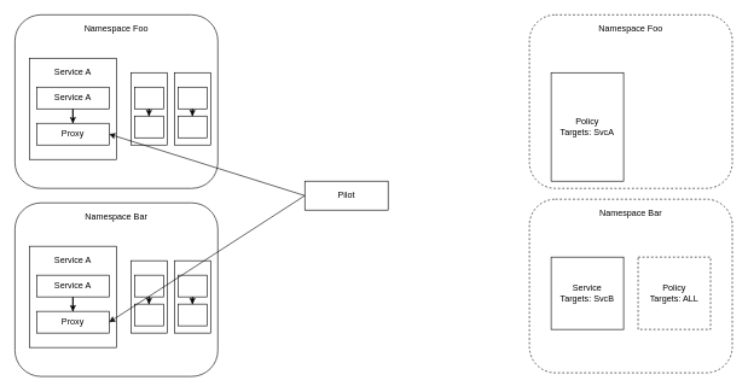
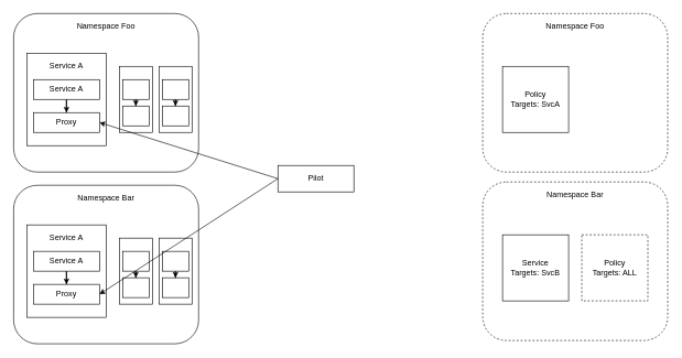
  <mxCell id="0" />
  <mxCell id="1" parent="0" />
  <mxCell id="2" value="" style="rounded=1;whiteSpace=wrap;html=1;" vertex="1" parent="1"><mxGeometry x="20" y="20" width="280" height="240" as="geometry" /></mxCell>
  <mxCell id="3" value="" style="rounded=0;whiteSpace=wrap;html=1;" vertex="1" parent="1"><mxGeometry x="40" y="80" width="120" height="140" as="geometry" /></mxCell>
  <mxCell id="4" style="edgeStyle=orthogonalEdgeStyle;rounded=0;orthogonalLoop=1;jettySize=auto;html=1;" edge="1" parent="1" source="5" target="7"><mxGeometry relative="1" as="geometry" /></mxCell>
  <mxCell id="5" value="Service A" style="rounded=0;whiteSpace=wrap;html=1;" vertex="1" parent="1"><mxGeometry x="50" y="120" width="100" height="30" as="geometry" /></mxCell>
  <mxCell id="6" value="Service A" style="text;html=1;strokeColor=none;fillColor=none;align=center;verticalAlign=middle;whiteSpace=wrap;rounded=0;" vertex="1" parent="1"><mxGeometry x="70" y="90" width="60" height="20" as="geometry" /></mxCell>
  <mxCell id="7" value="Proxy" style="rounded=0;whiteSpace=wrap;html=1;" vertex="1" parent="1"><mxGeometry x="50" y="170" width="100" height="30" as="geometry" /></mxCell>
  <mxCell id="8" value="Namespace Foo" style="text;html=1;strokeColor=none;fillColor=none;align=center;verticalAlign=middle;whiteSpace=wrap;rounded=0;" vertex="1" parent="1"><mxGeometry x="110" y="30" width="100" height="20" as="geometry" /></mxCell>
  <mxCell id="9" value="" style="rounded=0;whiteSpace=wrap;html=1;" vertex="1" parent="1"><mxGeometry x="180" y="100" width="50" height="100" as="geometry" /></mxCell>
  <mxCell id="10" value="" style="rounded=0;whiteSpace=wrap;html=1;" vertex="1" parent="1"><mxGeometry x="240" y="100" width="50" height="100" as="geometry" /></mxCell>
  <mxCell id="11" style="edgeStyle=orthogonalEdgeStyle;rounded=0;orthogonalLoop=1;jettySize=auto;html=1;" edge="1" parent="1" source="12" target="16"><mxGeometry relative="1" as="geometry" /></mxCell>
  <mxCell id="12" value="" style="rounded=0;whiteSpace=wrap;html=1;" vertex="1" parent="1"><mxGeometry x="185" y="120" width="40" height="30" as="geometry" /></mxCell>
  <mxCell id="13" style="edgeStyle=orthogonalEdgeStyle;rounded=0;orthogonalLoop=1;jettySize=auto;html=1;" edge="1" parent="1" source="14" target="15"><mxGeometry relative="1" as="geometry" /></mxCell>
  <mxCell id="14" value="" style="rounded=0;whiteSpace=wrap;html=1;" vertex="1" parent="1"><mxGeometry x="245" y="120" width="40" height="30" as="geometry" /></mxCell>
  <mxCell id="15" value="" style="rounded=0;whiteSpace=wrap;html=1;" vertex="1" parent="1"><mxGeometry x="245" y="160" width="40" height="30" as="geometry" /></mxCell>
  <mxCell id="16" value="" style="rounded=0;whiteSpace=wrap;html=1;" vertex="1" parent="1"><mxGeometry x="185" y="160" width="40" height="30" as="geometry" /></mxCell>
  <mxCell id="17" value="" style="rounded=1;whiteSpace=wrap;html=1;" vertex="1" parent="1"><mxGeometry x="20" y="280" width="280" height="240" as="geometry" /></mxCell>
  <mxCell id="18" value="" style="rounded=0;whiteSpace=wrap;html=1;" vertex="1" parent="1"><mxGeometry x="40" y="340" width="120" height="140" as="geometry" /></mxCell>
  <mxCell id="19" style="edgeStyle=orthogonalEdgeStyle;rounded=0;orthogonalLoop=1;jettySize=auto;html=1;" edge="1" parent="1" source="20" target="22"><mxGeometry relative="1" as="geometry" /></mxCell>
  <mxCell id="20" value="Service A" style="rounded=0;whiteSpace=wrap;html=1;" vertex="1" parent="1"><mxGeometry x="50" y="380" width="100" height="30" as="geometry" /></mxCell>
  <mxCell id="21" value="Service A" style="text;html=1;strokeColor=none;fillColor=none;align=center;verticalAlign=middle;whiteSpace=wrap;rounded=0;" vertex="1" parent="1"><mxGeometry x="70" y="350" width="60" height="20" as="geometry" /></mxCell>
  <mxCell id="22" value="Proxy" style="rounded=0;whiteSpace=wrap;html=1;" vertex="1" parent="1"><mxGeometry x="50" y="430" width="100" height="30" as="geometry" /></mxCell>
  <mxCell id="23" value="Namespace Bar" style="text;html=1;strokeColor=none;fillColor=none;align=center;verticalAlign=middle;whiteSpace=wrap;rounded=0;" vertex="1" parent="1"><mxGeometry x="110" y="290" width="100" height="20" as="geometry" /></mxCell>
  <mxCell id="24" value="" style="rounded=0;whiteSpace=wrap;html=1;" vertex="1" parent="1"><mxGeometry x="180" y="360" width="50" height="100" as="geometry" /></mxCell>
  <mxCell id="25" value="" style="rounded=0;whiteSpace=wrap;html=1;" vertex="1" parent="1"><mxGeometry x="240" y="360" width="50" height="100" as="geometry" /></mxCell>
  <mxCell id="26" style="edgeStyle=orthogonalEdgeStyle;rounded=0;orthogonalLoop=1;jettySize=auto;html=1;" edge="1" parent="1" source="27" target="31"><mxGeometry relative="1" as="geometry" /></mxCell>
  <mxCell id="27" value="" style="rounded=0;whiteSpace=wrap;html=1;" vertex="1" parent="1"><mxGeometry x="185" y="380" width="40" height="30" as="geometry" /></mxCell>
  <mxCell id="28" style="edgeStyle=orthogonalEdgeStyle;rounded=0;orthogonalLoop=1;jettySize=auto;html=1;" edge="1" parent="1" source="29" target="30"><mxGeometry relative="1" as="geometry" /></mxCell>
  <mxCell id="29" value="" style="rounded=0;whiteSpace=wrap;html=1;" vertex="1" parent="1"><mxGeometry x="245" y="380" width="40" height="30" as="geometry" /></mxCell>
  <mxCell id="30" value="" style="rounded=0;whiteSpace=wrap;html=1;" vertex="1" parent="1"><mxGeometry x="245" y="420" width="40" height="30" as="geometry" /></mxCell>
  <mxCell id="31" value="" style="rounded=0;whiteSpace=wrap;html=1;" vertex="1" parent="1"><mxGeometry x="185" y="420" width="40" height="30" as="geometry" /></mxCell>
  <mxCell id="32" style="rounded=0;orthogonalLoop=1;jettySize=auto;html=1;entryX=1;entryY=0.5;entryDx=0;entryDy=0;exitX=0;exitY=0.5;exitDx=0;exitDy=0;" edge="1" parent="1" source="34" target="22"><mxGeometry relative="1" as="geometry" /></mxCell>
  <mxCell id="33" style="edgeStyle=none;rounded=0;orthogonalLoop=1;jettySize=auto;html=1;entryX=1;entryY=0.5;entryDx=0;entryDy=0;exitX=0;exitY=0.5;exitDx=0;exitDy=0;" edge="1" parent="1" source="34" target="7"><mxGeometry relative="1" as="geometry" /></mxCell>
  <mxCell id="34" value="Pilot" style="rounded=0;whiteSpace=wrap;html=1;" vertex="1" parent="1"><mxGeometry x="420" y="250" width="115" height="40" as="geometry" /></mxCell>
  <mxCell id="35" value="" style="rounded=1;whiteSpace=wrap;html=1;dashed=1;" vertex="1" parent="1"><mxGeometry x="730" y="20" width="280" height="240" as="geometry" /></mxCell>
- <mxCell id="36" value="Policy&lt;br&gt;Targets: SvcA" style="whiteSpace=wrap;html=1;aspect=fixed;" vertex="1" parent="1"><mxGeometry x="760" y="100" width="100" height="150" as="geometry" /></mxCell>
+ <mxCell id="36" value="Policy&lt;br&gt;Targets: SvcA" style="whiteSpace=wrap;html=1;aspect=fixed;" vertex="1" parent="1"><mxGeometry x="760" y="100" width="100" height="100" as="geometry" /></mxCell>
  <mxCell id="37" style="edgeStyle=none;rounded=0;orthogonalLoop=1;jettySize=auto;html=1;exitX=0.75;exitY=1;exitDx=0;exitDy=0;" edge="1" parent="1" source="8" target="8"><mxGeometry relative="1" as="geometry" /></mxCell>
  <mxCell id="38" value="Namespace Foo" style="text;html=1;strokeColor=none;fillColor=none;align=center;verticalAlign=middle;whiteSpace=wrap;rounded=0;" vertex="1" parent="1"><mxGeometry x="820" y="30" width="100" height="20" as="geometry" /></mxCell>
  <mxCell id="39" value="" style="rounded=1;whiteSpace=wrap;html=1;dashed=1;" vertex="1" parent="1"><mxGeometry x="730" y="275" width="280" height="240" as="geometry" /></mxCell>
  <mxCell id="40" value="Service&lt;br&gt;Targets: SvcB" style="whiteSpace=wrap;html=1;aspect=fixed;" vertex="1" parent="1"><mxGeometry x="760" y="355" width="100" height="100" as="geometry" /></mxCell>
  <mxCell id="41" value="Namespace Bar" style="text;html=1;strokeColor=none;fillColor=none;align=center;verticalAlign=middle;whiteSpace=wrap;rounded=0;" vertex="1" parent="1"><mxGeometry x="820" y="285" width="100" height="20" as="geometry" /></mxCell>
  <mxCell id="42" value="Policy&lt;br&gt;Targets: ALL" style="whiteSpace=wrap;html=1;aspect=fixed;dashed=1;" vertex="1" parent="1"><mxGeometry x="880" y="355" width="100" height="100" as="geometry" /></mxCell>
